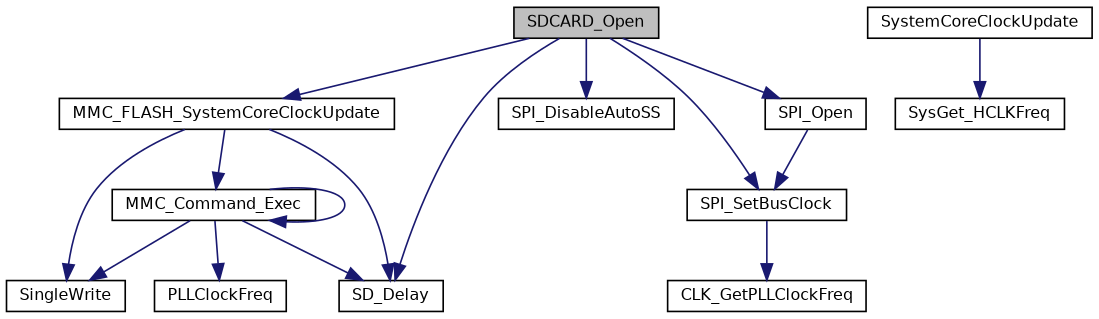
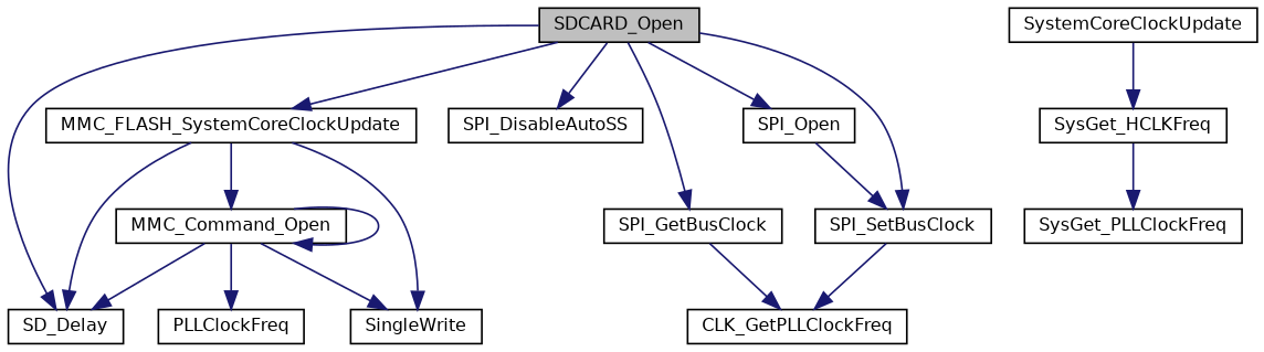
  digraph {
    rankdir=TB
    node [color=black fillcolor=white fontname=Helvetica fontsize=10 shape=record style=filled]
    edge [color=midnightblue fontname=Helvetica fontsize=10 labelfontname=Helvetica labelfontsize=10 style=solid]
    n1 [fillcolor=grey75 fontcolor=black height=0.2 label=SDCARD_Open width=0.4]
    n2 [height=0.2 label=MMC_FLASH_SystemCoreClockUpdate width=0.4]
    n3 [height=0.2 label=SD_Delay width=0.4]
    n4 [height=0.2 label=SPI_DisableAutoSS width=0.4]
+   n5 [height=0.2 label=SPI_GetBusClock width=0.4]
    n6 [height=0.2 label=SPI_Open width=0.4]
    n7 [height=0.2 label=SPI_SetBusClock width=0.4]
-   n8 [height=0.2 label=MMC_Command_Exec width=0.4]
+   n8 [height=0.2 label=MMC_Command_Open width=0.4]
    n9 [height=0.2 label=SingleWrite width=0.4]
    n10 [height=0.2 label=CLK_GetPLLClockFreq width=0.4]
    n11 [height=0.2 label=PLLClockFreq width=0.4]
    n12 [height=0.2 label=SystemCoreClockUpdate width=0.4]
    n13 [height=0.2 label=SysGet_HCLKFreq width=0.4]
+   n14 [height=0.2 label=SysGet_PLLClockFreq width=0.4]
    n1 -> n2
    n1 -> n3
    n1 -> n4
+   n1 -> n5
    n1 -> n6
    n1 -> n7
    n2 -> n3
    n2 -> n8
    n2 -> n9
+   n5 -> n10
    n6 -> n7
    n7 -> n10
    n8 -> n3
    n8 -> n8
    n8 -> n9
    n8 -> n11
    n12 -> n13
+   n13 -> n14
  }
